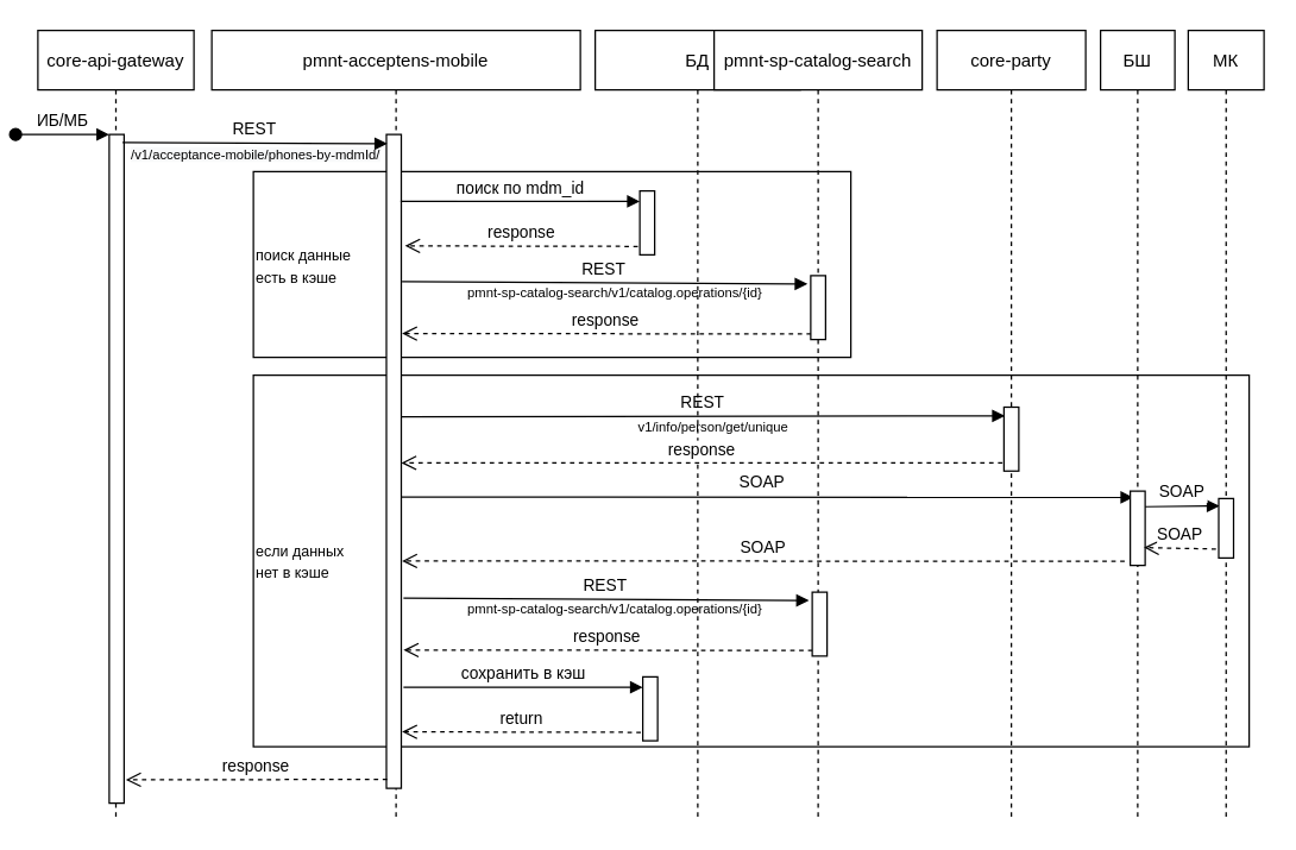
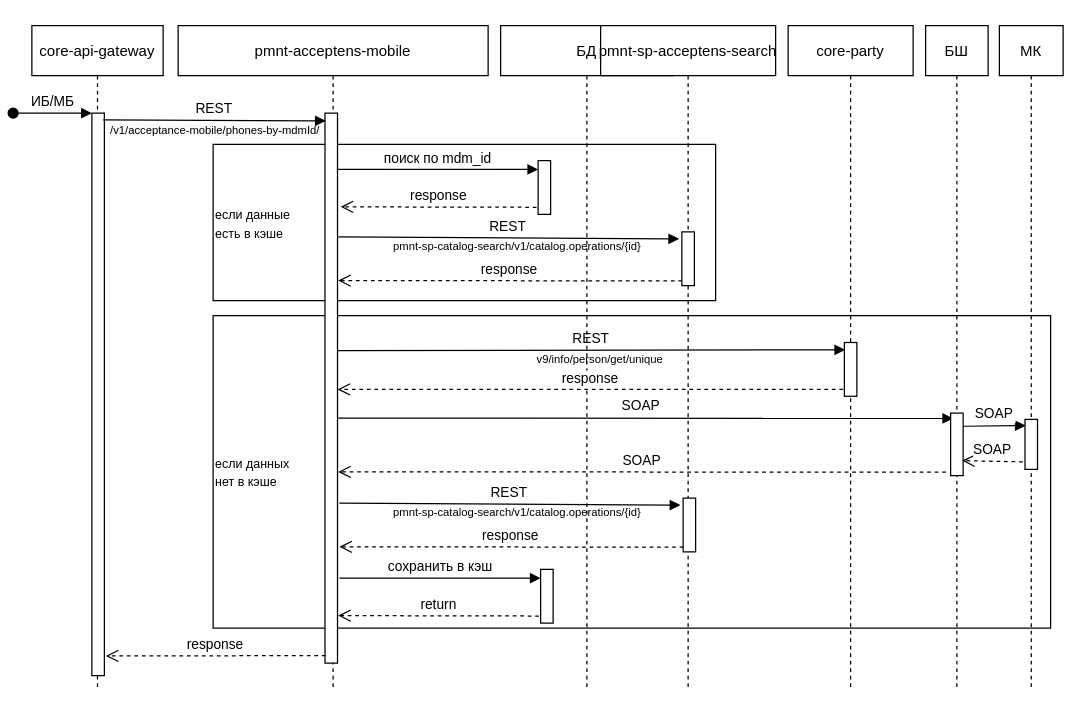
  <mxCell id="0" />
  <mxCell id="1" parent="0" />
  <mxCell id="2" value="&lt;font style=&quot;font-size: 10px&quot;&gt;если данных&lt;br&gt;нет в кэше&lt;/font&gt;" style="rounded=0;whiteSpace=wrap;html=1;align=left;" parent="1" vertex="1"><mxGeometry x="165" y="252" width="670" height="250" as="geometry" /></mxCell>
  <mxCell id="3" value="core-api-gateway" style="shape=umlLifeline;perimeter=lifelinePerimeter;container=1;collapsible=0;recursiveResize=0;rounded=0;shadow=0;strokeWidth=1;" parent="1" vertex="1"><mxGeometry x="20" y="20" width="105" height="530" as="geometry" /></mxCell>
  <mxCell id="4" value="" style="points=[];perimeter=orthogonalPerimeter;rounded=0;shadow=0;strokeWidth=1;" parent="3" vertex="1"><mxGeometry x="48" y="70" width="10" height="450" as="geometry" /></mxCell>
  <mxCell id="5" value="ИБ/МБ" style="verticalAlign=bottom;startArrow=oval;endArrow=block;startSize=8;shadow=0;strokeWidth=1;" parent="3" target="4" edge="1"><mxGeometry relative="1" as="geometry"><mxPoint x="-15" y="70" as="sourcePoint" /></mxGeometry></mxCell>
  <mxCell id="6" value="&lt;span style=&quot;color: rgb(0 , 0 , 0) ; font-family: &amp;#34;helvetica&amp;#34; ; font-size: 9px ; font-style: normal ; font-weight: 400 ; letter-spacing: normal ; text-align: center ; text-indent: 0px ; text-transform: none ; word-spacing: 0px ; background-color: rgb(248 , 249 , 250) ; display: inline ; float: none&quot;&gt;/v1/acceptance-mobile/phones-by-mdmId/&lt;/span&gt;" style="text;whiteSpace=wrap;html=1;fontSize=9;" vertex="1" parent="3"><mxGeometry x="61" y="72" width="170" height="30" as="geometry" /></mxCell>
  <mxCell id="7" value="pmnt-acceptens-mobile" style="shape=umlLifeline;perimeter=lifelinePerimeter;container=1;collapsible=0;recursiveResize=0;rounded=0;shadow=0;strokeWidth=1;" parent="1" vertex="1"><mxGeometry x="137" y="20" width="248" height="530" as="geometry" /></mxCell>
- <mxCell id="8" value="&lt;font style=&quot;font-size: 10px&quot;&gt;поиск данные &lt;br&gt;есть в кэше&lt;/font&gt;" style="rounded=0;whiteSpace=wrap;html=1;align=left;" parent="7" vertex="1"><mxGeometry x="28" y="95" width="402" height="125" as="geometry" /></mxCell>
+ <mxCell id="8" value="&lt;font style=&quot;font-size: 10px&quot;&gt;если данные &lt;br&gt;есть в кэше&lt;/font&gt;" style="rounded=0;whiteSpace=wrap;html=1;align=left;" parent="7" vertex="1"><mxGeometry x="28" y="95" width="402" height="125" as="geometry" /></mxCell>
  <mxCell id="9" value="" style="points=[];perimeter=orthogonalPerimeter;rounded=0;shadow=0;strokeWidth=1;" parent="7" vertex="1"><mxGeometry x="117.5" y="70" width="10" height="440" as="geometry" /></mxCell>
  <mxCell id="10" value="REST" style="verticalAlign=bottom;endArrow=block;shadow=0;strokeWidth=1;entryX=0.06;entryY=0.137;entryDx=0;entryDy=0;entryPerimeter=0;" parent="7" edge="1" target="34"><mxGeometry relative="1" as="geometry"><mxPoint x="127.5" y="260.08" as="sourcePoint" /><mxPoint x="527.5" y="260" as="targetPoint" /></mxGeometry></mxCell>
  <mxCell id="11" value="&lt;span style=&quot;background-color: rgb(255 , 255 , 255)&quot;&gt;&lt;font style=&quot;font-size: 9px&quot;&gt;pmnt-sp-catalog-search/v1/catalog.operations/{id}&lt;/font&gt;&lt;/span&gt;" style="text;html=1;resizable=0;autosize=1;align=center;verticalAlign=middle;points=[];fillColor=none;strokeColor=none;rounded=0;fontSize=9;" vertex="1" parent="7"><mxGeometry x="166" y="167" width="210" height="20" as="geometry" /></mxCell>
  <mxCell id="12" value="SOAP" style="verticalAlign=bottom;endArrow=block;shadow=0;strokeWidth=1;entryX=0.2;entryY=0.204;entryDx=0;entryDy=0;entryPerimeter=0;" parent="7" edge="1"><mxGeometry x="-0.012" y="1" relative="1" as="geometry"><mxPoint x="127.5" y="314" as="sourcePoint" /><mxPoint x="620" y="314.2" as="targetPoint" /><mxPoint as="offset" /></mxGeometry></mxCell>
  <mxCell id="13" value="&lt;span style=&quot;background-color: rgb(255 , 255 , 255)&quot;&gt;&lt;font style=&quot;font-size: 9px&quot;&gt;pmnt-sp-catalog-search/v1/catalog.operations/{id}&lt;/font&gt;&lt;/span&gt;" style="text;html=1;resizable=0;autosize=1;align=center;verticalAlign=middle;points=[];fillColor=none;strokeColor=none;rounded=0;fontSize=9;" vertex="1" parent="7"><mxGeometry x="166" y="380" width="210" height="20" as="geometry" /></mxCell>
  <mxCell id="14" value="REST" style="verticalAlign=bottom;endArrow=block;shadow=0;strokeWidth=1;entryX=0.055;entryY=0.014;entryDx=0;entryDy=0;entryPerimeter=0;exitX=0.9;exitY=0.012;exitDx=0;exitDy=0;exitPerimeter=0;" parent="1" target="9" edge="1" source="4"><mxGeometry relative="1" as="geometry"><mxPoint x="85" y="96" as="sourcePoint" /><mxPoint x="185" y="96" as="targetPoint" /></mxGeometry></mxCell>
  <mxCell id="15" value="REST" style="verticalAlign=bottom;endArrow=block;shadow=0;strokeWidth=1;entryX=-0.22;entryY=0.13;entryDx=0;entryDy=0;entryPerimeter=0;" parent="1" target="30" edge="1"><mxGeometry relative="1" as="geometry"><mxPoint x="265" y="189" as="sourcePoint" /><mxPoint x="595" y="191" as="targetPoint" /></mxGeometry></mxCell>
  <mxCell id="16" value="response" style="verticalAlign=bottom;endArrow=open;dashed=1;endSize=8;shadow=0;strokeWidth=1;exitX=0.02;exitY=0.912;exitDx=0;exitDy=0;exitPerimeter=0;" parent="1" edge="1" source="30"><mxGeometry relative="1" as="geometry"><mxPoint x="265" y="223.97" as="targetPoint" /><mxPoint x="585" y="224" as="sourcePoint" /></mxGeometry></mxCell>
  <mxCell id="17" value="поиск по mdm_id" style="verticalAlign=bottom;endArrow=block;shadow=0;strokeWidth=1;" parent="1" edge="1"><mxGeometry relative="1" as="geometry"><mxPoint x="264" y="135" as="sourcePoint" /><mxPoint x="425" y="135" as="targetPoint" /></mxGeometry></mxCell>
  <mxCell id="18" value="БШ" style="shape=umlLifeline;perimeter=lifelinePerimeter;container=1;collapsible=0;recursiveResize=0;rounded=0;shadow=0;strokeWidth=1;" parent="1" vertex="1"><mxGeometry x="735" y="20" width="50" height="530" as="geometry" /></mxCell>
  <mxCell id="19" value="" style="points=[];perimeter=orthogonalPerimeter;rounded=0;shadow=0;strokeWidth=1;" parent="18" vertex="1"><mxGeometry x="20" y="310" width="10" height="50" as="geometry" /></mxCell>
  <mxCell id="20" value="SOAP" style="verticalAlign=bottom;endArrow=block;shadow=0;strokeWidth=1;" parent="18" edge="1"><mxGeometry x="-0.012" y="1" relative="1" as="geometry"><mxPoint x="30" y="320.5" as="sourcePoint" /><mxPoint x="80" y="320" as="targetPoint" /><mxPoint as="offset" /></mxGeometry></mxCell>
  <mxCell id="21" value="МК" style="shape=umlLifeline;perimeter=lifelinePerimeter;container=1;collapsible=0;recursiveResize=0;rounded=0;shadow=0;strokeWidth=1;" parent="1" vertex="1"><mxGeometry x="794" y="20" width="51" height="530" as="geometry" /></mxCell>
  <mxCell id="22" value="" style="points=[];perimeter=orthogonalPerimeter;rounded=0;shadow=0;strokeWidth=1;" parent="21" vertex="1"><mxGeometry x="20.5" y="315" width="10" height="40" as="geometry" /></mxCell>
  <mxCell id="23" value="response" style="verticalAlign=bottom;endArrow=open;dashed=1;endSize=8;exitX=-0.133;exitY=0.844;shadow=0;strokeWidth=1;exitDx=0;exitDy=0;exitPerimeter=0;" parent="1" edge="1"><mxGeometry relative="1" as="geometry"><mxPoint x="267" y="165" as="targetPoint" /><mxPoint x="423.67" y="165.32" as="sourcePoint" /></mxGeometry></mxCell>
  <mxCell id="24" value="response" style="verticalAlign=bottom;endArrow=open;dashed=1;endSize=8;shadow=0;strokeWidth=1;entryX=1.12;entryY=0.965;entryDx=0;entryDy=0;entryPerimeter=0;" parent="1" edge="1" target="4"><mxGeometry relative="1" as="geometry"><mxPoint x="75" y="480" as="targetPoint" /><mxPoint x="255" y="524" as="sourcePoint" /></mxGeometry></mxCell>
  <mxCell id="25" value="БД" style="shape=umlLifeline;perimeter=lifelinePerimeter;container=1;collapsible=0;recursiveResize=0;rounded=0;shadow=0;strokeWidth=1;" parent="1" vertex="1"><mxGeometry x="395" y="20" width="138" height="530" as="geometry" /></mxCell>
  <mxCell id="26" value="" style="points=[];perimeter=orthogonalPerimeter;rounded=0;shadow=0;strokeWidth=1;" vertex="1" parent="25"><mxGeometry x="30" y="108" width="10" height="43" as="geometry" /></mxCell>
- <mxCell id="27" value="&amp;nbsp;v1/info/person/get/unique" style="text;html=1;resizable=0;autosize=1;align=center;verticalAlign=middle;points=[];fillColor=none;strokeColor=none;rounded=0;fontSize=9;" vertex="1" parent="25"><mxGeometry x="18" y="257" width="120" height="20" as="geometry" /></mxCell>
+ <mxCell id="27" value="&amp;nbsp;v9/info/person/get/unique" style="text;html=1;resizable=0;autosize=1;align=center;verticalAlign=middle;points=[];fillColor=none;strokeColor=none;rounded=0;fontSize=9;" vertex="1" parent="25"><mxGeometry x="18" y="257" width="120" height="20" as="geometry" /></mxCell>
  <mxCell id="28" value="SOAP" style="verticalAlign=bottom;endArrow=open;dashed=1;endSize=8;shadow=0;strokeWidth=1;" parent="25" edge="1"><mxGeometry relative="1" as="geometry"><mxPoint x="-130" y="357" as="targetPoint" /><mxPoint x="356.22" y="357.2" as="sourcePoint" /></mxGeometry></mxCell>
- <mxCell id="29" value="pmnt-sp-catalog-search" style="shape=umlLifeline;perimeter=lifelinePerimeter;container=1;collapsible=0;recursiveResize=0;rounded=0;shadow=0;strokeWidth=1;" parent="1" vertex="1"><mxGeometry x="475" y="20" width="140" height="530" as="geometry" /></mxCell>
+ <mxCell id="29" value="pmnt-sp-acceptens-search" style="shape=umlLifeline;perimeter=lifelinePerimeter;container=1;collapsible=0;recursiveResize=0;rounded=0;shadow=0;strokeWidth=1;" parent="1" vertex="1"><mxGeometry x="475" y="20" width="140" height="530" as="geometry" /></mxCell>
  <mxCell id="30" value="" style="points=[];perimeter=orthogonalPerimeter;rounded=0;shadow=0;strokeWidth=1;" parent="29" vertex="1"><mxGeometry x="65" y="165" width="10" height="43" as="geometry" /></mxCell>
  <mxCell id="31" value="response" style="verticalAlign=bottom;endArrow=open;dashed=1;endSize=8;shadow=0;strokeWidth=1;" parent="29" edge="1"><mxGeometry relative="1" as="geometry"><mxPoint x="-210.5" y="291" as="targetPoint" /><mxPoint x="194" y="291" as="sourcePoint" /></mxGeometry></mxCell>
  <mxCell id="32" value="core-party" style="shape=umlLifeline;perimeter=lifelinePerimeter;container=1;collapsible=0;recursiveResize=0;rounded=0;shadow=0;strokeWidth=1;" parent="1" vertex="1"><mxGeometry x="625" y="20" width="100" height="530" as="geometry" /></mxCell>
  <mxCell id="33" value="SOAP" style="verticalAlign=bottom;endArrow=open;dashed=1;endSize=8;shadow=0;strokeWidth=1;exitX=-0.133;exitY=0.922;exitDx=0;exitDy=0;exitPerimeter=0;entryX=0.92;entryY=0.7;entryDx=0;entryDy=0;entryPerimeter=0;" parent="32" edge="1"><mxGeometry relative="1" as="geometry"><mxPoint x="139.2" y="348" as="targetPoint" /><mxPoint x="187.67" y="349" as="sourcePoint" /></mxGeometry></mxCell>
  <mxCell id="34" value="" style="points=[];perimeter=orthogonalPerimeter;rounded=0;shadow=0;strokeWidth=1;" vertex="1" parent="32"><mxGeometry x="45" y="253.5" width="10" height="43" as="geometry" /></mxCell>
  <mxCell id="35" value="REST" style="verticalAlign=bottom;endArrow=block;shadow=0;strokeWidth=1;entryX=-0.22;entryY=0.13;entryDx=0;entryDy=0;entryPerimeter=0;" edge="1" parent="1" target="37"><mxGeometry relative="1" as="geometry"><mxPoint x="266" y="402" as="sourcePoint" /><mxPoint x="596" y="404" as="targetPoint" /></mxGeometry></mxCell>
  <mxCell id="36" value="response" style="verticalAlign=bottom;endArrow=open;dashed=1;endSize=8;shadow=0;strokeWidth=1;exitX=0.02;exitY=0.912;exitDx=0;exitDy=0;exitPerimeter=0;" edge="1" parent="1" source="37"><mxGeometry relative="1" as="geometry"><mxPoint x="266" y="436.97" as="targetPoint" /><mxPoint x="586" y="437" as="sourcePoint" /></mxGeometry></mxCell>
  <mxCell id="37" value="" style="points=[];perimeter=orthogonalPerimeter;rounded=0;shadow=0;strokeWidth=1;" vertex="1" parent="1"><mxGeometry x="541" y="398" width="10" height="43" as="geometry" /></mxCell>
  <mxCell id="38" value="сохранить в кэш" style="verticalAlign=bottom;endArrow=block;shadow=0;strokeWidth=1;" edge="1" parent="1"><mxGeometry relative="1" as="geometry"><mxPoint x="266" y="462" as="sourcePoint" /><mxPoint x="427" y="462" as="targetPoint" /></mxGeometry></mxCell>
  <mxCell id="39" value="return" style="verticalAlign=bottom;endArrow=open;dashed=1;endSize=8;exitX=-0.133;exitY=0.844;shadow=0;strokeWidth=1;exitDx=0;exitDy=0;exitPerimeter=0;" edge="1" parent="1"><mxGeometry relative="1" as="geometry"><mxPoint x="265" y="492" as="targetPoint" /><mxPoint x="425.67" y="492.32" as="sourcePoint" /></mxGeometry></mxCell>
  <mxCell id="40" value="" style="points=[];perimeter=orthogonalPerimeter;rounded=0;shadow=0;strokeWidth=1;" vertex="1" parent="1"><mxGeometry x="427" y="455" width="10" height="43" as="geometry" /></mxCell>
